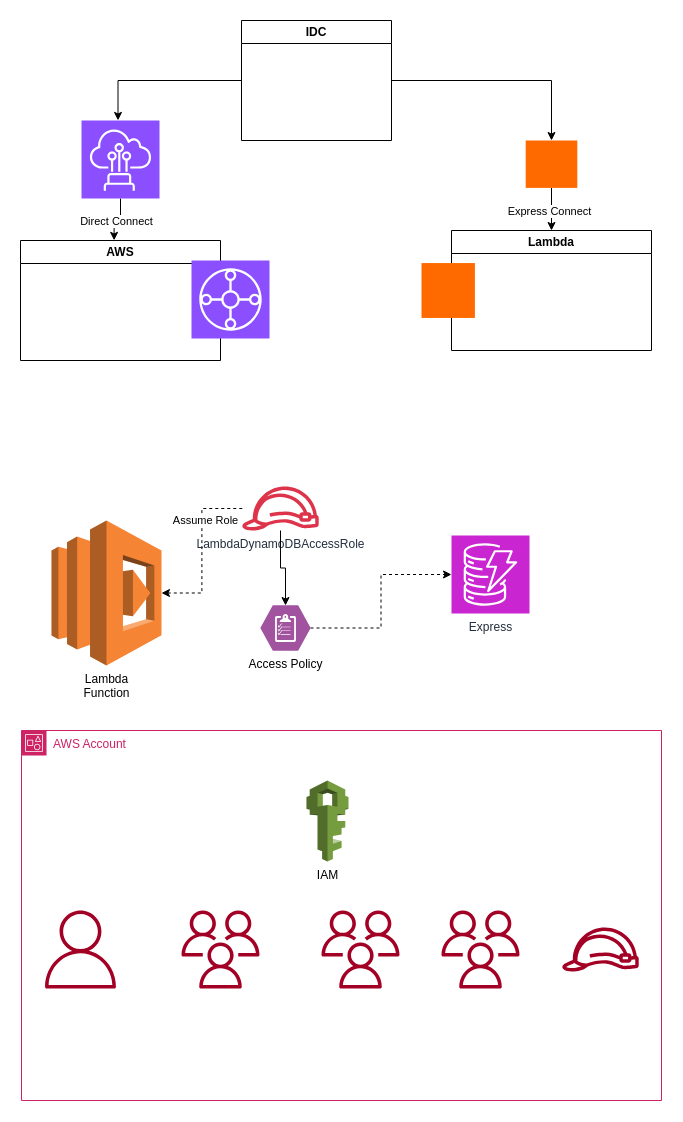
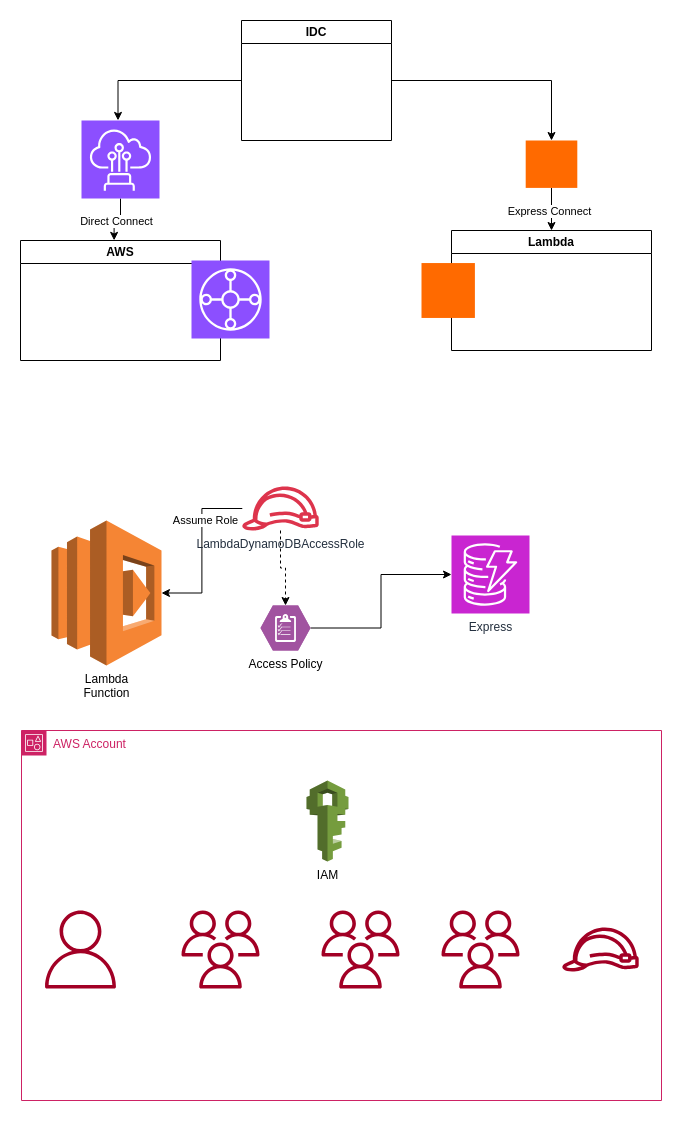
  <mxCell id="0" />
  <mxCell id="1" parent="0" />
  <mxCell id="2" style="edgeStyle=orthogonalEdgeStyle;rounded=0;orthogonalLoop=1;jettySize=auto;html=1;entryX=0.5;entryY=0;entryDx=0;entryDy=0;" parent="1" source="14" target="6" edge="1"><mxGeometry relative="1" as="geometry" /></mxCell>
  <mxCell id="3" value="Express Connect" style="edgeLabel;html=1;align=center;verticalAlign=middle;resizable=0;points=[];" parent="2" vertex="1" connectable="0"><mxGeometry x="0.076" y="-3" relative="1" as="geometry"><mxPoint as="offset" /></mxGeometry></mxCell>
  <mxCell id="4" value="IDC" style="swimlane;whiteSpace=wrap;html=1;" parent="1" vertex="1"><mxGeometry x="241" y="20" width="150" height="120" as="geometry" /></mxCell>
  <mxCell id="5" value="AWS" style="swimlane;whiteSpace=wrap;html=1;startSize=23;" parent="1" vertex="1"><mxGeometry x="20" y="240" width="200" height="120" as="geometry" /></mxCell>
  <mxCell id="6" value="Lambda" style="swimlane;whiteSpace=wrap;html=1;" parent="1" vertex="1"><mxGeometry x="451" y="230" width="200" height="120" as="geometry" /></mxCell>
  <mxCell id="7" value="" style="points=[];aspect=fixed;html=1;align=center;shadow=0;dashed=0;fillColor=#FF6A00;strokeColor=none;shape=mxgraph.alibaba_cloud.cen_cloud_enterprise_network;" parent="6" vertex="1"><mxGeometry x="-30" y="32.55" width="53.4" height="54.9" as="geometry" /></mxCell>
  <mxCell id="8" style="edgeStyle=orthogonalEdgeStyle;rounded=0;orthogonalLoop=1;jettySize=auto;html=1;entryX=0.468;entryY=-0.001;entryDx=0;entryDy=0;entryPerimeter=0;" parent="1" source="12" target="5" edge="1"><mxGeometry relative="1" as="geometry" /></mxCell>
  <mxCell id="9" value="Direct Connect" style="edgeLabel;html=1;align=center;verticalAlign=middle;resizable=0;points=[];" parent="8" vertex="1" connectable="0"><mxGeometry x="0.076" y="1" relative="1" as="geometry"><mxPoint as="offset" /></mxGeometry></mxCell>
  <mxCell id="10" value="" style="sketch=0;points=[[0,0,0],[0.25,0,0],[0.5,0,0],[0.75,0,0],[1,0,0],[0,1,0],[0.25,1,0],[0.5,1,0],[0.75,1,0],[1,1,0],[0,0.25,0],[0,0.5,0],[0,0.75,0],[1,0.25,0],[1,0.5,0],[1,0.75,0]];outlineConnect=0;fontColor=#232F3E;fillColor=#8C4FFF;strokeColor=#ffffff;dashed=0;verticalLabelPosition=bottom;verticalAlign=top;align=center;html=1;fontSize=12;fontStyle=0;aspect=fixed;shape=mxgraph.aws4.resourceIcon;resIcon=mxgraph.aws4.transit_gateway;" parent="1" vertex="1"><mxGeometry x="191" y="260" width="78" height="78" as="geometry" /></mxCell>
  <mxCell id="11" value="" style="edgeStyle=orthogonalEdgeStyle;rounded=0;orthogonalLoop=1;jettySize=auto;html=1;entryX=0.468;entryY=-0.001;entryDx=0;entryDy=0;entryPerimeter=0;" parent="1" source="4" target="12" edge="1"><mxGeometry relative="1" as="geometry"><mxPoint x="241" y="80" as="sourcePoint" /><mxPoint x="125" y="230" as="targetPoint" /></mxGeometry></mxCell>
  <mxCell id="12" value="" style="sketch=0;points=[[0,0,0],[0.25,0,0],[0.5,0,0],[0.75,0,0],[1,0,0],[0,1,0],[0.25,1,0],[0.5,1,0],[0.75,1,0],[1,1,0],[0,0.25,0],[0,0.5,0],[0,0.75,0],[1,0.25,0],[1,0.5,0],[1,0.75,0]];outlineConnect=0;fontColor=#232F3E;fillColor=#8C4FFF;strokeColor=#ffffff;dashed=0;verticalLabelPosition=bottom;verticalAlign=top;align=center;html=1;fontSize=12;fontStyle=0;aspect=fixed;shape=mxgraph.aws4.resourceIcon;resIcon=mxgraph.aws4.direct_connect;" parent="1" vertex="1"><mxGeometry x="81" y="120" width="78" height="78" as="geometry" /></mxCell>
  <mxCell id="13" value="" style="edgeStyle=orthogonalEdgeStyle;rounded=0;orthogonalLoop=1;jettySize=auto;html=1;entryX=0.5;entryY=0;entryDx=0;entryDy=0;" parent="1" source="4" target="14" edge="1"><mxGeometry relative="1" as="geometry"><mxPoint x="441" y="80" as="sourcePoint" /><mxPoint x="551" y="230" as="targetPoint" /></mxGeometry></mxCell>
  <mxCell id="14" value="" style="points=[];aspect=fixed;html=1;align=center;shadow=0;dashed=0;fillColor=#FF6A00;strokeColor=none;shape=mxgraph.alibaba_cloud.express_connect;" parent="1" vertex="1"><mxGeometry x="525.2" y="140" width="51.6" height="47.4" as="geometry" /></mxCell>
  <mxCell id="15" value="Lambda&lt;br&gt;Function" style="outlineConnect=0;dashed=0;verticalLabelPosition=bottom;verticalAlign=top;align=center;html=1;shape=mxgraph.aws3.lambda;fillColor=#F58534;gradientColor=none;" vertex="1" parent="1"><mxGeometry x="51" y="520" width="110" height="145" as="geometry" /></mxCell>
  <mxCell id="16" value="Express" style="sketch=0;points=[[0,0,0],[0.25,0,0],[0.5,0,0],[0.75,0,0],[1,0,0],[0,1,0],[0.25,1,0],[0.5,1,0],[0.75,1,0],[1,1,0],[0,0.25,0],[0,0.5,0],[0,0.75,0],[1,0.25,0],[1,0.5,0],[1,0.75,0]];outlineConnect=0;fontColor=#232F3E;fillColor=#C925D1;strokeColor=#ffffff;dashed=0;verticalLabelPosition=bottom;verticalAlign=top;align=center;html=1;fontSize=12;fontStyle=0;aspect=fixed;shape=mxgraph.aws4.resourceIcon;resIcon=mxgraph.aws4.dynamodb;" vertex="1" parent="1"><mxGeometry x="451" y="535" width="78" height="78" as="geometry" /></mxCell>
- <mxCell id="17" value="" style="edgeStyle=orthogonalEdgeStyle;rounded=0;orthogonalLoop=1;jettySize=auto;html=1;dashed=1;" edge="1" parent="1" source="19" target="15"><mxGeometry relative="1" as="geometry" /></mxCell>
+ <mxCell id="17" value="" style="edgeStyle=orthogonalEdgeStyle;rounded=0;orthogonalLoop=1;jettySize=auto;html=1;" edge="1" parent="1" source="19" target="15"><mxGeometry relative="1" as="geometry" /></mxCell>
  <mxCell id="18" value="Assume Role" style="edgeLabel;html=1;align=center;verticalAlign=middle;resizable=0;points=[];" vertex="1" connectable="0" parent="17"><mxGeometry x="-0.373" y="3" relative="1" as="geometry"><mxPoint as="offset" /></mxGeometry></mxCell>
  <mxCell id="19" value="LambdaDynamoDBAccessRole" style="sketch=0;outlineConnect=0;fontColor=#232F3E;gradientColor=none;fillColor=#DD344C;strokeColor=none;dashed=0;verticalLabelPosition=bottom;verticalAlign=top;align=center;html=1;fontSize=12;fontStyle=0;aspect=fixed;pointerEvents=1;shape=mxgraph.aws4.role;" vertex="1" parent="1"><mxGeometry x="241" y="486" width="78" height="44" as="geometry" /></mxCell>
- <mxCell id="20" style="edgeStyle=orthogonalEdgeStyle;rounded=0;orthogonalLoop=1;jettySize=auto;html=1;dashed=1;" edge="1" parent="1" source="21" target="16"><mxGeometry relative="1" as="geometry" /></mxCell>
+ <mxCell id="20" style="edgeStyle=orthogonalEdgeStyle;rounded=0;orthogonalLoop=1;jettySize=auto;html=1;" edge="1" parent="1" source="21" target="16"><mxGeometry relative="1" as="geometry" /></mxCell>
  <mxCell id="21" value="Access Policy" style="verticalLabelPosition=bottom;sketch=0;html=1;fillColor=#A153A0;strokeColor=#ffffff;verticalAlign=top;align=center;points=[[0,0.5,0],[0.125,0.25,0],[0.25,0,0],[0.5,0,0],[0.75,0,0],[0.875,0.25,0],[1,0.5,0],[0.875,0.75,0],[0.75,1,0],[0.5,1,0],[0.125,0.75,0]];pointerEvents=1;shape=mxgraph.cisco_safe.compositeIcon;bgIcon=mxgraph.cisco_safe.design.blank_device;resIcon=mxgraph.cisco_safe.design.policy;" vertex="1" parent="1"><mxGeometry x="260" y="605" width="50" height="45" as="geometry" /></mxCell>
- <mxCell id="22" style="edgeStyle=orthogonalEdgeStyle;rounded=0;orthogonalLoop=1;jettySize=auto;html=1;entryX=0.5;entryY=0;entryDx=0;entryDy=0;entryPerimeter=0;" edge="1" parent="1" source="19" target="21"><mxGeometry relative="1" as="geometry" /></mxCell>
+ <mxCell id="22" style="edgeStyle=orthogonalEdgeStyle;rounded=0;orthogonalLoop=1;jettySize=auto;html=1;entryX=0.5;entryY=0;entryDx=0;entryDy=0;entryPerimeter=0;dashed=1;" edge="1" parent="1" source="19" target="21"><mxGeometry relative="1" as="geometry" /></mxCell>
  <mxCell id="23" value="AWS Account" style="points=[[0,0],[0.25,0],[0.5,0],[0.75,0],[1,0],[1,0.25],[1,0.5],[1,0.75],[1,1],[0.75,1],[0.5,1],[0.25,1],[0,1],[0,0.75],[0,0.5],[0,0.25]];outlineConnect=0;gradientColor=none;html=1;whiteSpace=wrap;fontSize=12;fontStyle=0;container=1;pointerEvents=0;collapsible=0;recursiveResize=0;shape=mxgraph.aws4.group;grIcon=mxgraph.aws4.group_account;strokeColor=#CD2264;fillColor=none;verticalAlign=top;align=left;spacingLeft=30;fontColor=#CD2264;dashed=0;" vertex="1" parent="1"><mxGeometry x="21" y="730" width="640" height="370" as="geometry" /></mxCell>
  <mxCell id="24" value="IAM" style="outlineConnect=0;dashed=0;verticalLabelPosition=bottom;verticalAlign=top;align=center;html=1;shape=mxgraph.aws3.iam;fillColor=#759C3E;gradientColor=none;" vertex="1" parent="23"><mxGeometry x="285" y="50" width="42" height="81" as="geometry" /></mxCell>
  <mxCell id="25" value="" style="sketch=0;outlineConnect=0;fillColor=#a20025;strokeColor=#6F0000;dashed=0;verticalLabelPosition=bottom;verticalAlign=top;align=center;html=1;fontSize=12;fontStyle=0;aspect=fixed;pointerEvents=1;shape=mxgraph.aws4.user;fontColor=#ffffff;" vertex="1" parent="23"><mxGeometry x="20" y="180" width="78" height="78" as="geometry" /></mxCell>
  <mxCell id="26" value="" style="sketch=0;outlineConnect=0;fontColor=#ffffff;fillColor=#a20025;strokeColor=#6F0000;dashed=0;verticalLabelPosition=bottom;verticalAlign=top;align=center;html=1;fontSize=12;fontStyle=0;aspect=fixed;pointerEvents=1;shape=mxgraph.aws4.users;" vertex="1" parent="23"><mxGeometry x="160" y="180" width="78" height="78" as="geometry" /></mxCell>
  <mxCell id="27" value="" style="sketch=0;outlineConnect=0;fontColor=#ffffff;fillColor=#a20025;strokeColor=#6F0000;dashed=0;verticalLabelPosition=bottom;verticalAlign=top;align=center;html=1;fontSize=12;fontStyle=0;aspect=fixed;pointerEvents=1;shape=mxgraph.aws4.users;" vertex="1" parent="23"><mxGeometry x="300" y="180" width="78" height="78" as="geometry" /></mxCell>
  <mxCell id="28" value="" style="sketch=0;outlineConnect=0;fontColor=#ffffff;fillColor=#a20025;strokeColor=#6F0000;dashed=0;verticalLabelPosition=bottom;verticalAlign=top;align=center;html=1;fontSize=12;fontStyle=0;aspect=fixed;pointerEvents=1;shape=mxgraph.aws4.users;" vertex="1" parent="23"><mxGeometry x="420" y="180" width="78" height="78" as="geometry" /></mxCell>
  <mxCell id="29" value="" style="sketch=0;outlineConnect=0;fontColor=#ffffff;fillColor=#a20025;strokeColor=#6F0000;dashed=0;verticalLabelPosition=bottom;verticalAlign=top;align=center;html=1;fontSize=12;fontStyle=0;aspect=fixed;pointerEvents=1;shape=mxgraph.aws4.role;" vertex="1" parent="23"><mxGeometry x="540" y="197" width="78" height="44" as="geometry" /></mxCell>
